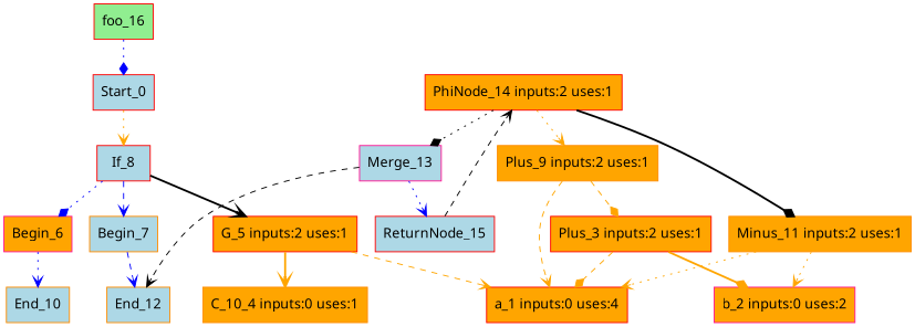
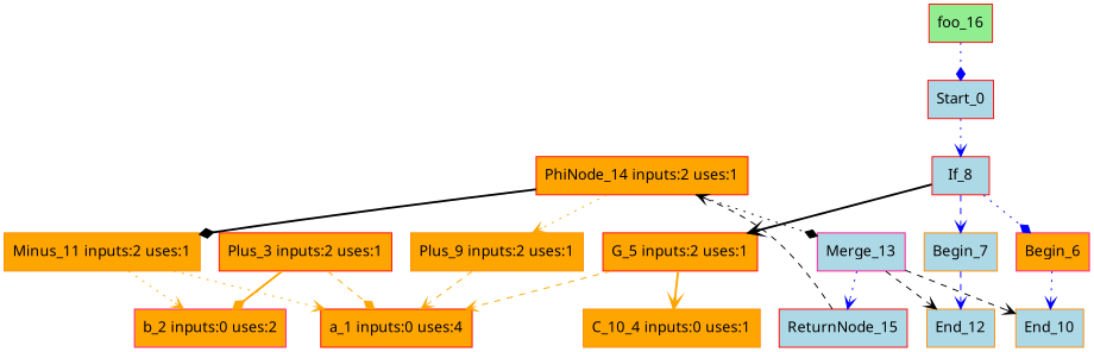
  digraph {
    fontname="Noto Sans"
    node [color=red fillcolor=orange fontname="Noto Sans" shape=box style=filled]
    edge [arrowhead=vee color=orange fontname="Noto Sans" style=dotted]
    n1 [fillcolor=lightblue label=Start_0]
    n2 [fillcolor=lightblue label=If_8]
    n3 [label="G_5 inputs:2 uses:1"]
    n4 [color=deeppink label=Begin_6]
    n5 [color=darkorange fillcolor=lightblue label=Begin_7]
    n6 [label="a_1 inputs:0 uses:4"]
    n7 [color=deeppink label="b_2 inputs:0 uses:2"]
    n8 [label="Plus_3 inputs:2 uses:1"]
    n9 [color=darkorange label="C_10_4 inputs:0 uses:1"]
    n10 [color=darkorange fillcolor=lightblue label=End_10]
    n11 [color=darkorange fillcolor=lightblue label=End_12]
    n12 [color=darkorange label="Plus_9 inputs:2 uses:1"]
    n13 [color=darkorange label="Minus_11 inputs:2 uses:1"]
    n14 [color=deeppink fillcolor=lightblue label=Merge_13]
    n15 [fillcolor=lightblue label=ReturnNode_15]
    n16 [label="PhiNode_14 inputs:2 uses:1"]
    n17 [fillcolor=lightgreen label=foo_16]
-   n1 -> n2
+   n1 -> n2 [color=blue]
    n2 -> n3 [style=bold color=""]
    n2 -> n4 [arrowhead=diamond color=blue]
    n2 -> n5 [color=blue style=dashed]
    n3 -> n6 [style=dashed]
    n3 -> n9 [style=bold]
    n4 -> n10 [color=blue]
    n5 -> n11 [color=blue style=dashed]
    n8 -> n6 [arrowhead=diamond style=dashed]
    n8 -> n7 [arrowhead=diamond style=bold]
    n12 -> n6 [style=dashed]
-   n12 -> n8 [arrowhead=diamond style=dashed]
    n13 -> n6
    n13 -> n7
+   n14 -> n10 [style=dashed color=""]
    n14 -> n11 [style=dashed color=""]
    n14 -> n15 [color=blue]
    n15 -> n16 [style=dashed color=""]
    n16 -> n12
    n16 -> n13 [arrowhead=diamond color=black style=bold]
    n16 -> n14 [arrowhead=diamond color=""]
    n17 -> n1 [arrowhead=diamond color=blue]
  }
